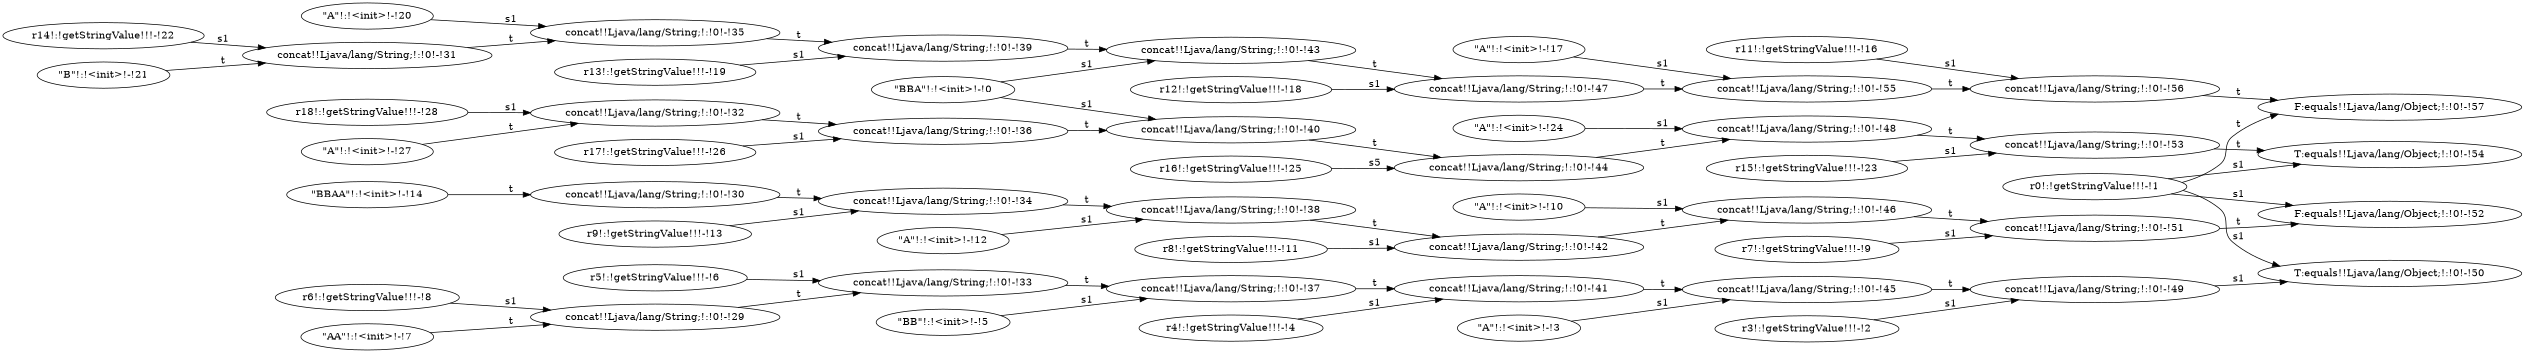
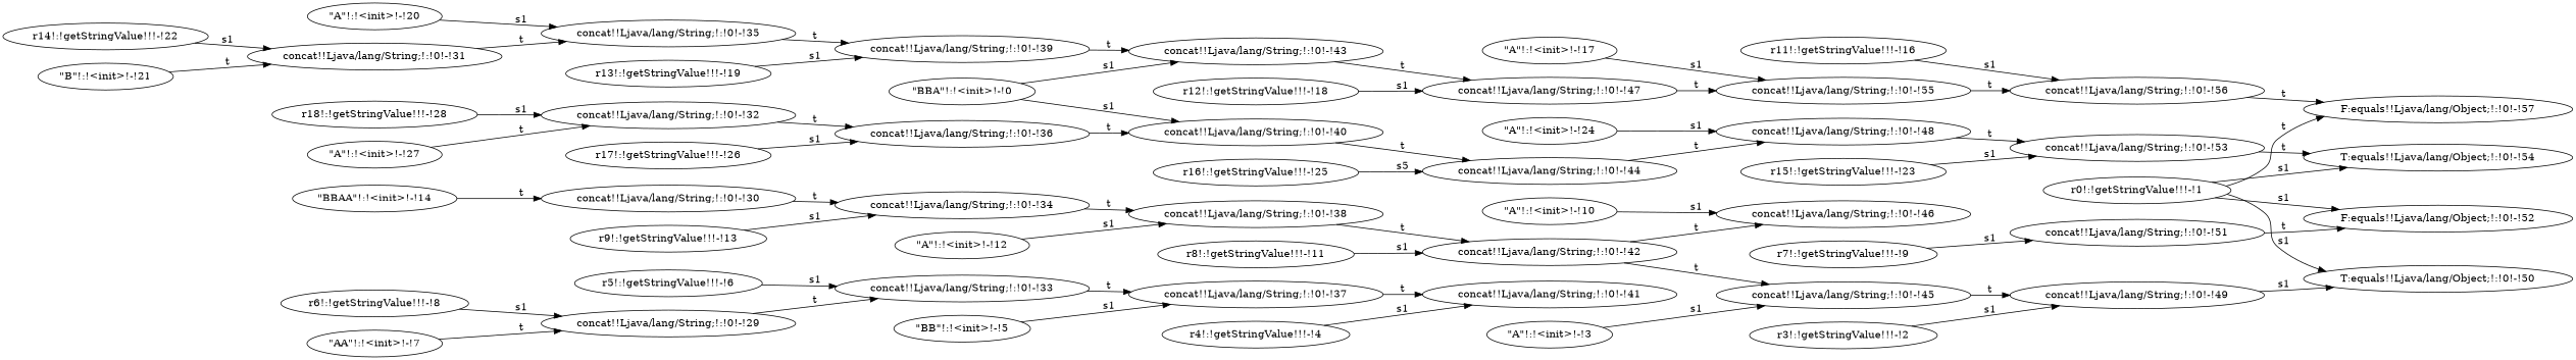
  digraph {
    rankdir=LR
    n1 [label="r14!:!getStringValue!!!-!22"]
    n2 [label="concat!!Ljava/lang/String;!:!0!-!31"]
    n3 [label="concat!!Ljava/lang/String;!:!0!-!35"]
    n4 [label="concat!!Ljava/lang/String;!:!0!-!34"]
    n5 [label="concat!!Ljava/lang/String;!:!0!-!38"]
    n6 [label="concat!!Ljava/lang/String;!:!0!-!42"]
    n7 [label="\"BBA\"!:!<init>!-!0"]
    n8 [label="concat!!Ljava/lang/String;!:!0!-!40"]
    n9 [label="concat!!Ljava/lang/String;!:!0!-!43"]
    n10 [label="concat!!Ljava/lang/String;!:!0!-!44"]
    n11 [label="concat!!Ljava/lang/String;!:!0!-!47"]
    n12 [label="r8!:!getStringValue!!!-!11"]
    n13 [label="concat!!Ljava/lang/String;!:!0!-!46"]
    n14 [label="r13!:!getStringValue!!!-!19"]
    n15 [label="concat!!Ljava/lang/String;!:!0!-!39"]
    n16 [label="r5!:!getStringValue!!!-!6"]
    n17 [label="concat!!Ljava/lang/String;!:!0!-!33"]
    n18 [label="concat!!Ljava/lang/String;!:!0!-!37"]
    n19 [label="\"A\"!:!<init>!-!12"]
    n20 [label="\"A\"!:!<init>!-!27"]
    n21 [label="concat!!Ljava/lang/String;!:!0!-!32"]
    n22 [label="concat!!Ljava/lang/String;!:!0!-!36"]
    n23 [label="\"A\"!:!<init>!-!10"]
    n24 [label="concat!!Ljava/lang/String;!:!0!-!51"]
    n25 [label="r11!:!getStringValue!!!-!16"]
    n26 [label="concat!!Ljava/lang/String;!:!0!-!56"]
    n27 [label="F:equals!!Ljava/lang/Object;!:!0!-!57"]
    n28 [label="r16!:!getStringValue!!!-!25"]
    n29 [label="concat!!Ljava/lang/String;!:!0!-!48"]
    n30 [label="r6!:!getStringValue!!!-!8"]
    n31 [label="concat!!Ljava/lang/String;!:!0!-!29"]
    n32 [label="r15!:!getStringValue!!!-!23"]
    n33 [label="concat!!Ljava/lang/String;!:!0!-!53"]
    n34 [label="T:equals!!Ljava/lang/Object;!:!0!-!54"]
    n35 [label="\"B\"!:!<init>!-!21"]
    n36 [label="concat!!Ljava/lang/String;!:!0!-!55"]
    n37 [label="\"BB\"!:!<init>!-!5"]
    n38 [label="concat!!Ljava/lang/String;!:!0!-!41"]
    n39 [label="\"A\"!:!<init>!-!3"]
    n40 [label="concat!!Ljava/lang/String;!:!0!-!45"]
    n41 [label="concat!!Ljava/lang/String;!:!0!-!49"]
    n42 [label="concat!!Ljava/lang/String;!:!0!-!30"]
    n43 [label="r4!:!getStringValue!!!-!4"]
    n44 [label="\"A\"!:!<init>!-!17"]
    n45 [label="r7!:!getStringValue!!!-!9"]
    n46 [label="F:equals!!Ljava/lang/Object;!:!0!-!52"]
    n47 [label="r17!:!getStringValue!!!-!26"]
    n48 [label="\"BBAA\"!:!<init>!-!14"]
    n49 [label="r3!:!getStringValue!!!-!2"]
    n50 [label="T:equals!!Ljava/lang/Object;!:!0!-!50"]
    n51 [label="\"A\"!:!<init>!-!24"]
    n52 [label="r9!:!getStringValue!!!-!13"]
    n53 [label="r18!:!getStringValue!!!-!28"]
    n54 [label="\"AA\"!:!<init>!-!7"]
    n55 [label="\"A\"!:!<init>!-!20"]
    n56 [label="r12!:!getStringValue!!!-!18"]
    n57 [label="r0!:!getStringValue!!!-!1"]
    n1 -> n2 [label=s1]
    n2 -> n3 [label=t]
    n3 -> n15 [label=t]
    n4 -> n5 [label=t]
    n5 -> n6 [label=t]
    n6 -> n13 [label=t]
    n7 -> n8 [label=s1]
    n7 -> n9 [label=s1]
    n8 -> n10 [label=t]
    n9 -> n11 [label=t]
    n10 -> n29 [label=t]
    n11 -> n36 [label=t]
    n12 -> n6 [label=s1]
-   n13 -> n24 [label=t]
    n14 -> n15 [label=s1]
    n15 -> n9 [label=t]
    n16 -> n17 [label=s1]
    n17 -> n18 [label=t]
    n18 -> n38 [label=t]
    n19 -> n5 [label=s1]
    n20 -> n21 [label=t]
    n21 -> n22 [label=t]
    n22 -> n8 [label=t]
    n23 -> n13 [label=s1]
    n24 -> n46 [label=t]
    n25 -> n26 [label=s1]
    n26 -> n27 [label=t]
    n28 -> n10 [label=s5]
    n29 -> n33 [label=t]
    n30 -> n31 [label=s1]
    n31 -> n17 [label=t]
    n32 -> n33 [label=s1]
    n33 -> n34 [label=t]
    n35 -> n2 [label=t]
    n36 -> n26 [label=t]
    n37 -> n18 [label=s1]
-   n38 -> n40 [label=t]
+   n6 -> n40 [label=t]
    n39 -> n40 [label=s1]
    n40 -> n41 [label=t]
    n41 -> n50 [label=s1]
    n42 -> n4 [label=t]
    n43 -> n38 [label=s1]
    n44 -> n36 [label=s1]
    n45 -> n24 [label=s1]
    n47 -> n22 [label=s1]
    n48 -> n42 [label=t]
    n49 -> n41 [label=s1]
    n51 -> n29 [label=s1]
    n52 -> n4 [label=s1]
    n53 -> n21 [label=s1]
    n54 -> n31 [label=t]
    n55 -> n3 [label=s1]
    n56 -> n11 [label=s1]
    n57 -> n27 [label=t]
    n57 -> n34 [label=s1]
    n57 -> n46 [label=s1]
    n57 -> n50 [label=s1]
  }
